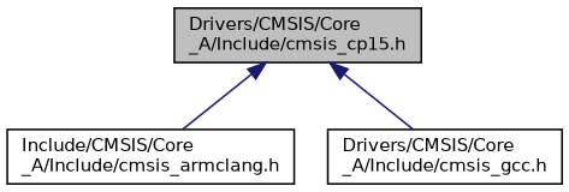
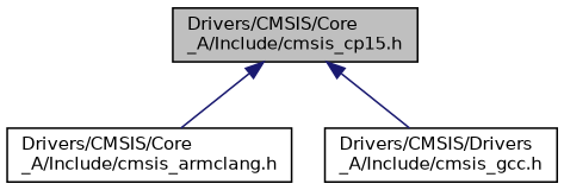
  digraph {
    node [color=black fillcolor=white fontname=Helvetica fontsize=10 shape=record style=filled]
    edge [color=midnightblue dir=back fontname=Helvetica fontsize=10 labelfontname=Helvetica labelfontsize=10 style=solid]
    n1 [fillcolor=grey75 fontcolor=black height=0.2 label="Drivers/CMSIS/Core\l_A/Include/cmsis_cp15.h" width=0.4]
-   n2 [height=0.2 label="Include/CMSIS/Core\l_A/Include/cmsis_armclang.h" width=0.4]
-   n3 [height=0.2 label="Drivers/CMSIS/Core\l_A/Include/cmsis_gcc.h" width=0.4]
+   n2 [height=0.2 label="Drivers/CMSIS/Core\l_A/Include/cmsis_armclang.h" width=0.4]
+   n3 [height=0.2 label="Drivers/CMSIS/Drivers\l_A/Include/cmsis_gcc.h" width=0.4]
    n1 -> n2
    n1 -> n3
  }
